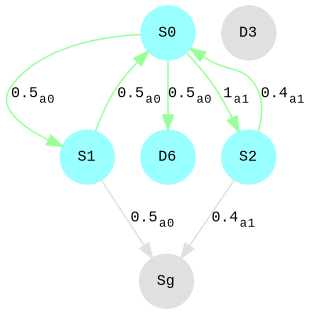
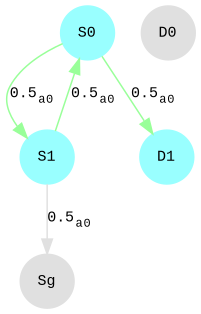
  digraph {
    fontname="Liberation Mono"
    node [color="#99FFFF" fillcolor="#99FFFF" fontname="Liberation Mono" fontsize=10 shape=circle style=filled]
    edge [color="#99FF99	" fontname="Liberation Mono" fontsize=10]
    n1 [label=S0]
    n2 [label=S1]
-   n3 [label=D6]
-   n4 [label=S2]
+   n3 [label=D1]
    n5 [color="#E0E0E0" fillcolor="#E0E0E0" label=Sg]
-   n6 [color="#E0E0E0" fillcolor="#E0E0E0" label=D3]
+   n6 [color="#E0E0E0" fillcolor="#E0E0E0" label=D0]
    n1 -> n2 [label=<0.5<SUB>a0</SUB>>]
    n1 -> n3 [label=<0.5<SUB>a0</SUB>>]
-   n1 -> n4 [label=<1<SUB>a1</SUB>>]
    n2 -> n1 [label=<0.5<SUB>a0</SUB>>]
    n2 -> n5 [color="#E0E0E0" label=<0.5<SUB>a0</SUB>>]
-   n4 -> n1 [label=<0.4<SUB>a1</SUB>>]
-   n4 -> n5 [color="#E0E0E0" label=<0.4<SUB>a1</SUB>>]
  }
